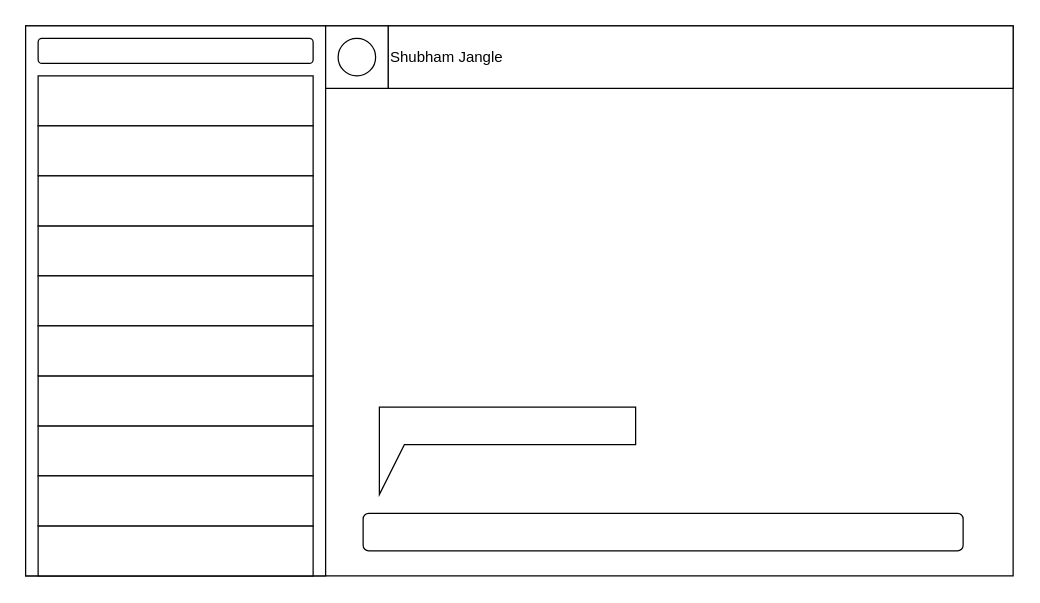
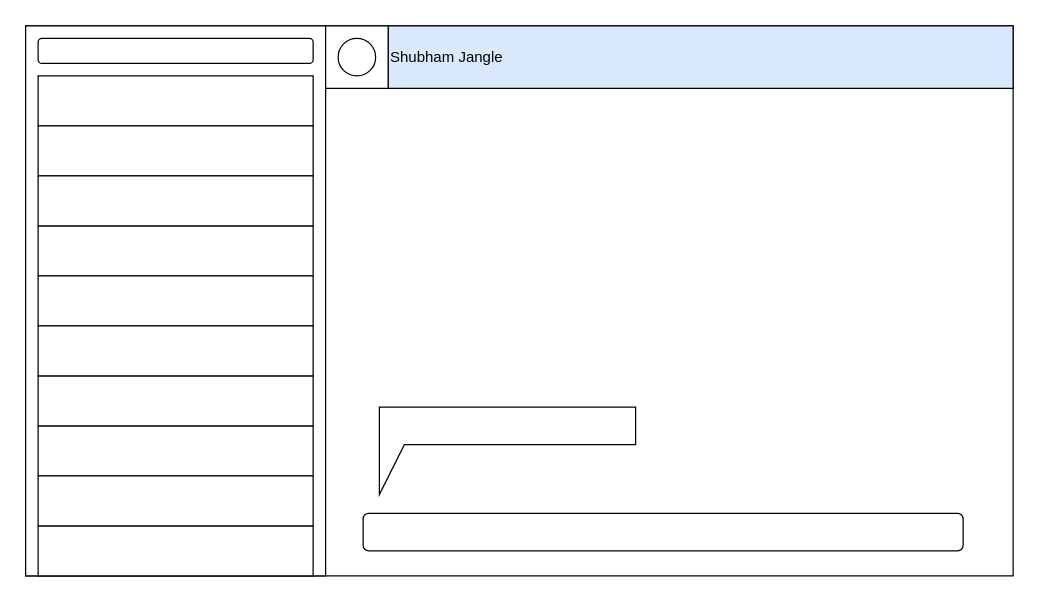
  <mxCell id="0" />
  <mxCell id="1" parent="0" />
  <mxCell id="2" value="" style="rounded=0;whiteSpace=wrap;html=1;" vertex="1" parent="1"><mxGeometry x="20" y="20" width="790" height="440" as="geometry" /></mxCell>
  <mxCell id="3" value="" style="rounded=0;whiteSpace=wrap;html=1;" vertex="1" parent="1"><mxGeometry x="20" y="20" width="240" height="440" as="geometry" /></mxCell>
  <mxCell id="4" value="" style="rounded=1;whiteSpace=wrap;html=1;" vertex="1" parent="1"><mxGeometry x="30" y="30" width="220" height="20" as="geometry" /></mxCell>
  <mxCell id="5" value="" style="rounded=0;whiteSpace=wrap;html=1;" vertex="1" parent="1"><mxGeometry x="30" y="60" width="220" height="40" as="geometry" /></mxCell>
  <mxCell id="6" value="" style="rounded=0;whiteSpace=wrap;html=1;" vertex="1" parent="1"><mxGeometry x="30" y="100" width="220" height="40" as="geometry" /></mxCell>
  <mxCell id="7" value="" style="rounded=0;whiteSpace=wrap;html=1;" vertex="1" parent="1"><mxGeometry x="30" y="180" width="220" height="40" as="geometry" /></mxCell>
  <mxCell id="8" value="" style="rounded=0;whiteSpace=wrap;html=1;" vertex="1" parent="1"><mxGeometry x="30" y="140" width="220" height="40" as="geometry" /></mxCell>
  <mxCell id="9" value="" style="rounded=0;whiteSpace=wrap;html=1;" vertex="1" parent="1"><mxGeometry x="30" y="340" width="220" height="40" as="geometry" /></mxCell>
  <mxCell id="10" value="" style="rounded=0;whiteSpace=wrap;html=1;" vertex="1" parent="1"><mxGeometry x="30" y="300" width="220" height="40" as="geometry" /></mxCell>
  <mxCell id="11" value="" style="rounded=0;whiteSpace=wrap;html=1;" vertex="1" parent="1"><mxGeometry x="30" y="220" width="220" height="40" as="geometry" /></mxCell>
  <mxCell id="12" value="" style="rounded=0;whiteSpace=wrap;html=1;" vertex="1" parent="1"><mxGeometry x="30" y="260" width="220" height="40" as="geometry" /></mxCell>
  <mxCell id="13" value="" style="rounded=0;whiteSpace=wrap;html=1;" vertex="1" parent="1"><mxGeometry x="30" y="420" width="220" height="40" as="geometry" /></mxCell>
  <mxCell id="14" value="" style="rounded=0;whiteSpace=wrap;html=1;" vertex="1" parent="1"><mxGeometry x="30" y="380" width="220" height="40" as="geometry" /></mxCell>
  <mxCell id="15" value="" style="rounded=1;whiteSpace=wrap;html=1;" vertex="1" parent="1"><mxGeometry x="290" y="410" width="480" height="30" as="geometry" /></mxCell>
  <mxCell id="16" value="" style="shape=callout;whiteSpace=wrap;html=1;perimeter=calloutPerimeter;position2=0;base=20;size=40;position=0;" vertex="1" parent="1"><mxGeometry x="303" y="325" width="205" height="70" as="geometry" /></mxCell>
- <mxCell id="17" value="Shubham Jangle" style="rounded=0;whiteSpace=wrap;html=1;align=left;" vertex="1" parent="1"><mxGeometry x="310" y="20" width="500" height="50" as="geometry" /></mxCell>
+ <mxCell id="17" value="Shubham Jangle" style="rounded=0;whiteSpace=wrap;html=1;align=left;fillColor=#dae8fc;" vertex="1" parent="1"><mxGeometry x="310" y="20" width="500" height="50" as="geometry" /></mxCell>
  <mxCell id="18" value="" style="rounded=0;whiteSpace=wrap;html=1;" vertex="1" parent="1"><mxGeometry x="260" y="20" width="50" height="50" as="geometry" /></mxCell>
  <mxCell id="19" value="" style="ellipse;whiteSpace=wrap;html=1;aspect=fixed;" vertex="1" parent="1"><mxGeometry x="270" y="30" width="30" height="30" as="geometry" /></mxCell>
